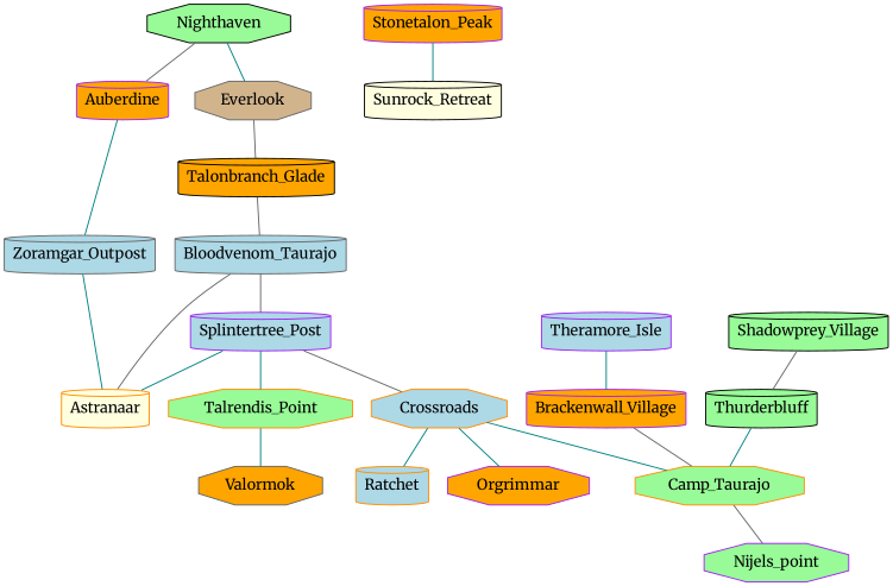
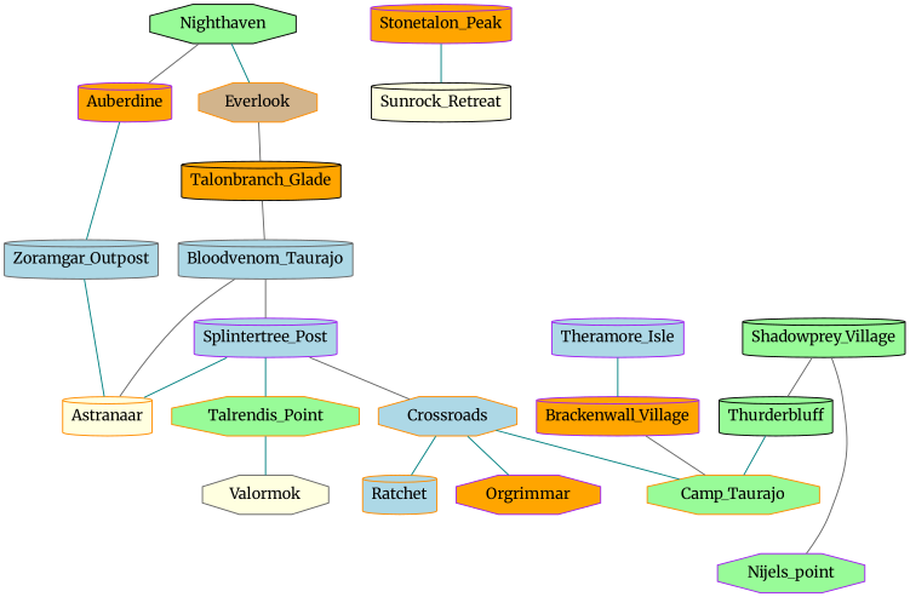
  graph {
    fontname=Merriweather
    node [color=purple fillcolor=palegreen fontname=Merriweather shape=cylinder style=filled]
    edge [color=teal fontname=Merriweather]
    Nighthaven [color=black shape=octagon]
    Auberdine [fillcolor=orange]
-   Everlook [color=gray40 fillcolor=tan shape=octagon]
+   Everlook [color=darkorange fillcolor=tan shape=octagon]
    Zoramgar_Outpost [color=gray40 fillcolor=lightblue]
    Talonbranch_Glade [color=black fillcolor=orange]
    Astranaar [color=darkorange fillcolor=lightyellow]
    n7 [color=gray40 fillcolor=lightblue label=Bloodvenom_Taurajo]
    Splintertree_Post [fillcolor=lightblue]
    Talrendis_Point [color=darkorange shape=octagon]
    Crossroads [color=darkorange fillcolor=lightblue shape=octagon]
-   Valormok [color=gray40 fillcolor=orange shape=octagon]
+   Valormok [color=gray40 fillcolor=lightyellow shape=octagon]
    Orgrimmar [fillcolor=orange shape=octagon]
    Ratchet [color=darkorange fillcolor=lightblue]
    Camp_Taurajo [color=darkorange shape=octagon]
    Thurderbluff [color=black]
    Brackenwall_Village [fillcolor=orange]
    Theramore_Isle [fillcolor=lightblue]
    Stonetalon_Peak [fillcolor=orange]
    Sunrock_Retreat [color=black fillcolor=lightyellow]
    Shadowprey_Village [color=black]
    Nijels_point [shape=octagon]
    Nighthaven -- Auberdine [color=gray40]
    Nighthaven -- Everlook
    Auberdine -- Zoramgar_Outpost
    Everlook -- Talonbranch_Glade [color=gray40]
    Zoramgar_Outpost -- Astranaar
    Talonbranch_Glade -- n7 [color=gray40]
    n7 -- Astranaar [color=gray40]
    n7 -- Splintertree_Post [color=gray40]
    Splintertree_Post -- Astranaar
    Splintertree_Post -- Talrendis_Point
    Splintertree_Post -- Crossroads [color=gray40]
    Talrendis_Point -- Valormok
    Crossroads -- Orgrimmar
    Crossroads -- Ratchet
    Crossroads -- Camp_Taurajo
    Thurderbluff -- Camp_Taurajo
    Brackenwall_Village -- Camp_Taurajo [color=gray40]
    Theramore_Isle -- Brackenwall_Village
    Stonetalon_Peak -- Sunrock_Retreat
    Shadowprey_Village -- Thurderbluff [color=gray40]
-   Camp_Taurajo -- Nijels_point [color=gray40]
+   Shadowprey_Village -- Nijels_point [color=gray40]
  }
